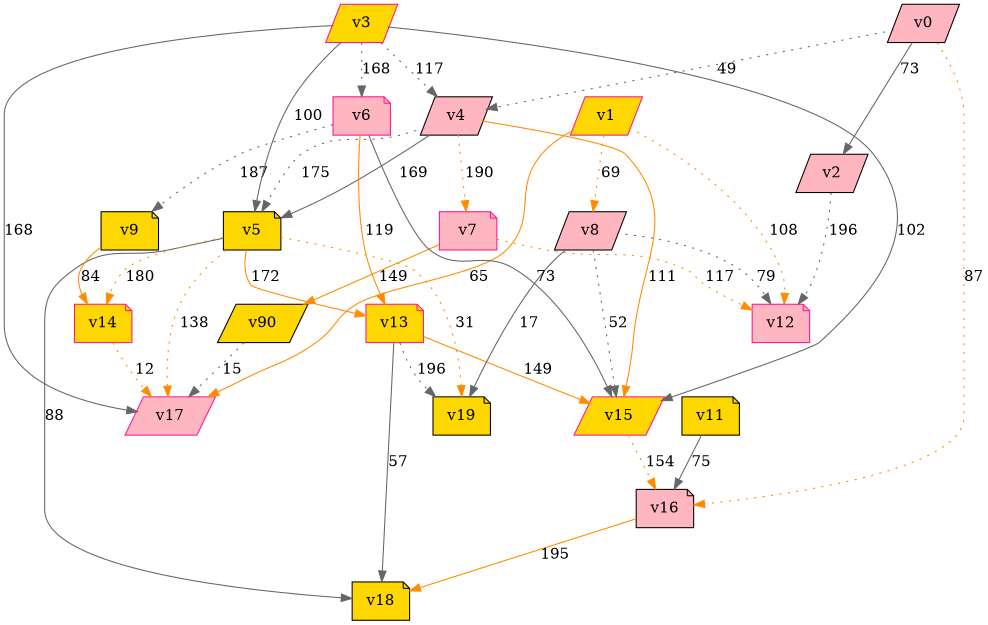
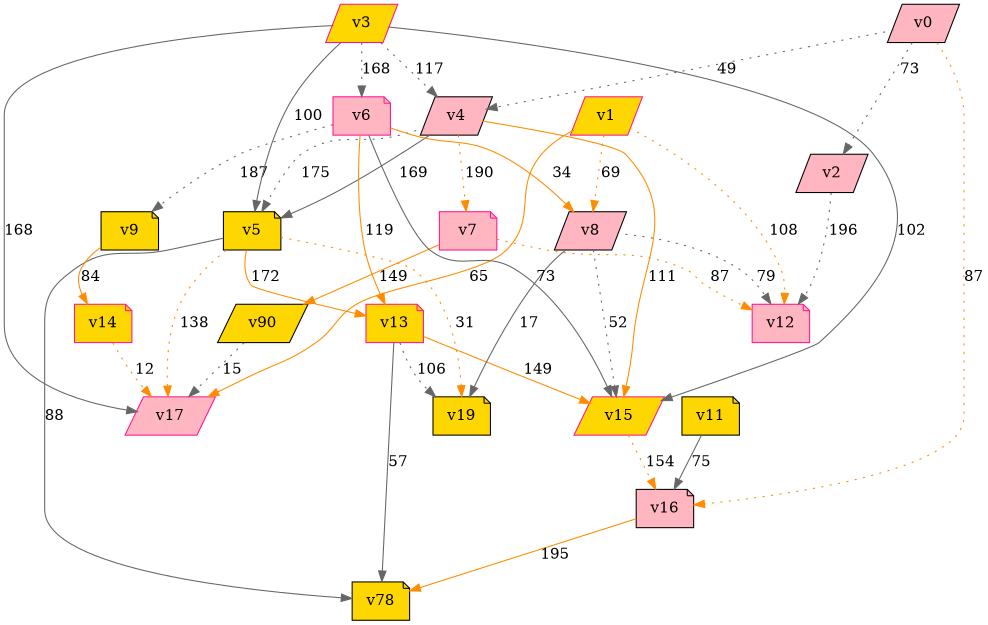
  digraph {
    node [color=black fillcolor=gold shape=note style=filled]
    edge [color=gray40 style=dotted]
    v0 [fillcolor=lightpink shape=parallelogram]
    v4 [fillcolor=lightpink shape=parallelogram]
    v16 [fillcolor=lightpink]
    v2 [fillcolor=lightpink shape=parallelogram]
    v7 [color=deeppink fillcolor=lightpink]
    v5
    v15 [color=deeppink shape=parallelogram]
-   v18
+   v18 [label=v78]
    v12 [color=deeppink fillcolor=lightpink]
    n10 [label=v90 shape=parallelogram]
    v13 [color=deeppink]
    v19
    v17 [color=deeppink fillcolor=lightpink shape=parallelogram]
    v14 [color=deeppink]
    v8 [fillcolor=lightpink shape=parallelogram]
    v11
    v1 [color=deeppink shape=parallelogram]
    v6 [color=deeppink fillcolor=lightpink]
    v9
    v3 [color=deeppink shape=parallelogram]
    v0 -> v4 [label=49]
    v0 -> v16 [color=darkorange label=87]
-   v0 -> v2 [label=73 style=solid]
+   v0 -> v2 [label=73]
    v4 -> v7 [color=darkorange label=190]
    v4 -> v5 [label=169 style=solid]
    v4 -> v5 [label=175]
    v4 -> v15 [color=darkorange label=111 style=solid]
    v16 -> v18 [color=darkorange label=195 style=solid]
    v2 -> v12 [label=196]
-   v7 -> v12 [color=darkorange label=117]
+   v7 -> v12 [color=darkorange label=87]
    v7 -> n10 [color=darkorange label=149 style=solid]
    v5 -> v18 [label=88 style=solid]
    v5 -> v13 [color=darkorange label=172 style=solid]
    v5 -> v19 [color=darkorange label=31]
    v5 -> v17 [color=darkorange label=138]
-   v5 -> v14 [color=darkorange label=180]
    v15 -> v16 [color=darkorange label=154]
    n10 -> v17 [label=15]
    v13 -> v15 [color=darkorange label=149 style=solid]
    v13 -> v18 [label=57 style=solid]
-   v13 -> v19 [label=196]
+   v13 -> v19 [label=106]
    v14 -> v17 [color=darkorange label=12]
    v8 -> v15 [label=52]
    v8 -> v12 [label=79]
    v8 -> v19 [label=17 style=solid]
    v11 -> v16 [label=75 style=solid]
    v1 -> v12 [color=darkorange label=108]
    v1 -> v17 [color=darkorange label=65 style=solid]
    v1 -> v8 [color=darkorange label=69]
    v6 -> v15 [label=73 style=solid]
    v6 -> v13 [color=darkorange label=119 style=solid]
+   v6 -> v8 [color=darkorange label=34 style=solid]
    v6 -> v9 [label=187]
    v9 -> v14 [color=darkorange label=84 style=solid]
    v3 -> v4 [label=117]
    v3 -> v5 [label=100 style=solid]
    v3 -> v15 [label=102 style=solid]
    v3 -> v17 [label=168 style=solid]
    v3 -> v6 [label=168]
  }
